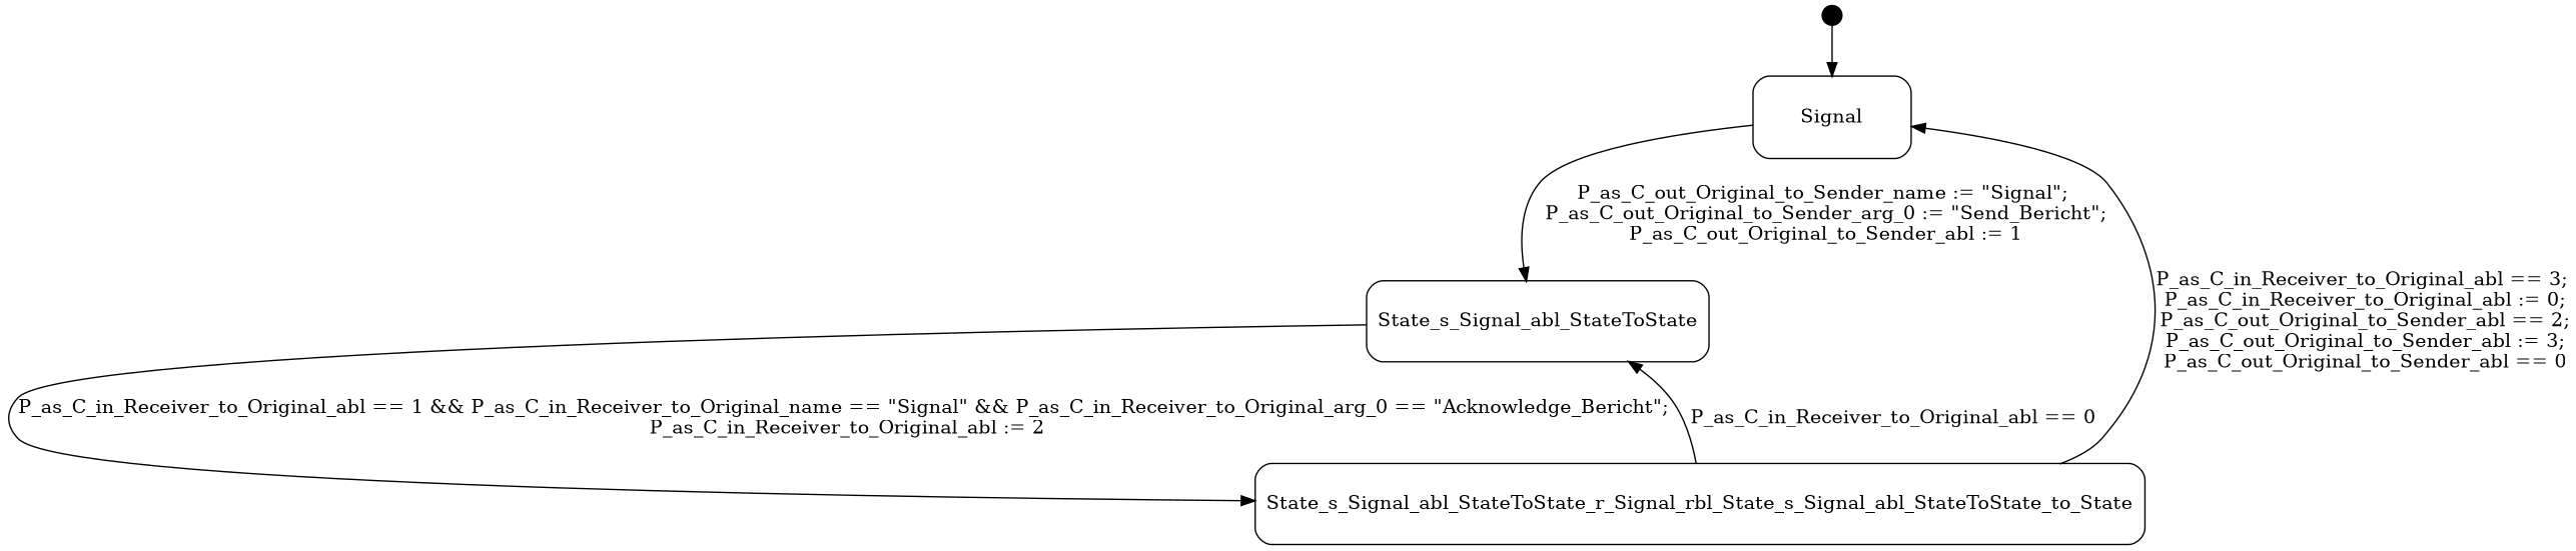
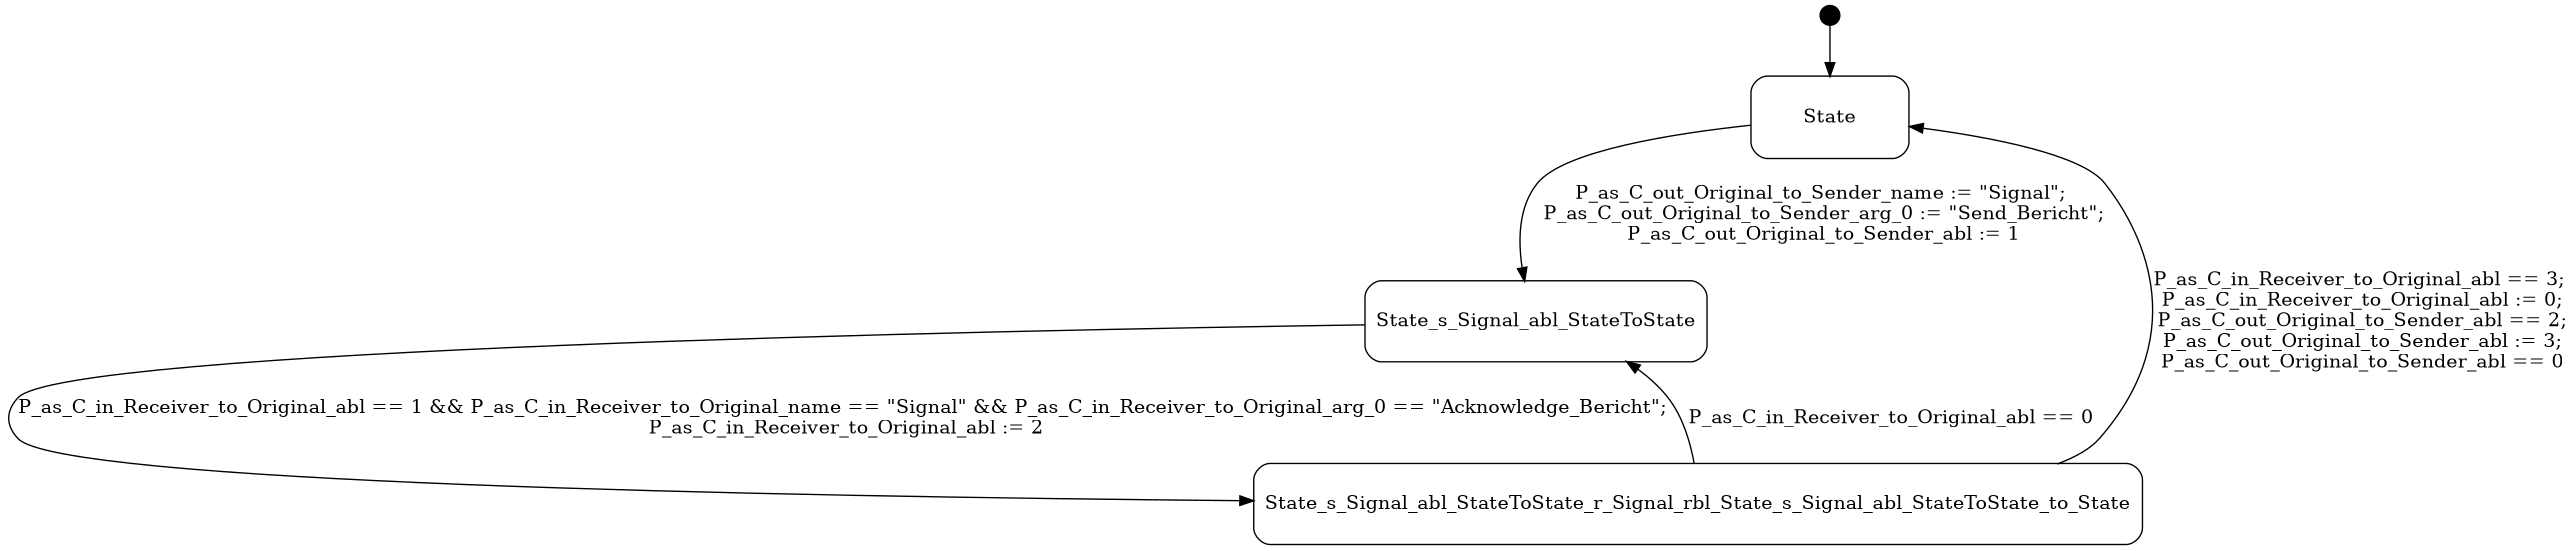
  digraph {
    compound=true
    rank=LR
    node [shape=Mrecord]
    State_extra [height=0.2 shape=point]
-   State [height=0.8 width=1.6 label=Signal]
+   State [height=0.8 width=1.6]
    State_s_Signal_abl_StateToState [height=0.8 width=1.6]
    State_s_Signal_abl_StateToState_r_Signal_rbl_State_s_Signal_abl_StateToState_to_State [height=0.8 width=1.6]
    State_extra -> State
    State -> State_s_Signal_abl_StateToState [label="P_as_C_out_Original_to_Sender_name := \"Signal\";\n P_as_C_out_Original_to_Sender_arg_0 := \"Send_Bericht\";\n P_as_C_out_Original_to_Sender_abl := 1"]
    State_s_Signal_abl_StateToState -> State_s_Signal_abl_StateToState_r_Signal_rbl_State_s_Signal_abl_StateToState_to_State [label="P_as_C_in_Receiver_to_Original_abl == 1 && P_as_C_in_Receiver_to_Original_name == \"Signal\" && P_as_C_in_Receiver_to_Original_arg_0 == \"Acknowledge_Bericht\";\n P_as_C_in_Receiver_to_Original_abl := 2"]
    State_s_Signal_abl_StateToState_r_Signal_rbl_State_s_Signal_abl_StateToState_to_State -> State [label="P_as_C_in_Receiver_to_Original_abl == 3;\n P_as_C_in_Receiver_to_Original_abl := 0;\n P_as_C_out_Original_to_Sender_abl == 2;\n P_as_C_out_Original_to_Sender_abl := 3;\n P_as_C_out_Original_to_Sender_abl == 0"]
    State_s_Signal_abl_StateToState_r_Signal_rbl_State_s_Signal_abl_StateToState_to_State -> State_s_Signal_abl_StateToState [label="P_as_C_in_Receiver_to_Original_abl == 0"]
  }
